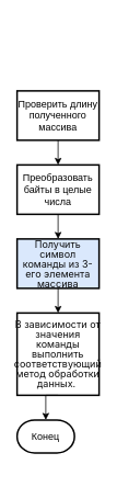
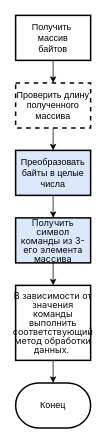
  <mxCell id="0" />
  <mxCell id="1" parent="0" />
+ <mxCell id="2" style="edgeStyle=orthogonalEdgeStyle;rounded=0;orthogonalLoop=1;jettySize=auto;html=1;exitX=0.5;exitY=1;exitDx=0;exitDy=0;entryX=0.5;entryY=0;entryDx=0;entryDy=0;" edge="1" parent="1" source="3" target="5"><mxGeometry relative="1" as="geometry" /></mxCell>
+ <mxCell id="3" value="&lt;div style=&quot;&quot;&gt;Получить&amp;nbsp;&lt;/div&gt;&lt;div style=&quot;&quot;&gt;массив&lt;/div&gt;&lt;div style=&quot;&quot;&gt;байтов&lt;/div&gt;" style="rounded=1;whiteSpace=wrap;html=1;absoluteArcSize=1;arcSize=0;strokeWidth=2;align=center;" vertex="1" parent="1"><mxGeometry x="20" y="20" width="100" height="60" as="geometry" /></mxCell>
  <mxCell id="4" style="edgeStyle=orthogonalEdgeStyle;rounded=0;orthogonalLoop=1;jettySize=auto;html=1;exitX=0.5;exitY=1;exitDx=0;exitDy=0;entryX=0.5;entryY=0;entryDx=0;entryDy=0;" edge="1" parent="1" source="5" target="7"><mxGeometry relative="1" as="geometry" /></mxCell>
- <mxCell id="5" value="&lt;div style=&quot;&quot;&gt;Проверить длину полученного массива&lt;/div&gt;" style="rounded=1;whiteSpace=wrap;html=1;absoluteArcSize=1;arcSize=0;strokeWidth=2;align=center;" vertex="1" parent="1"><mxGeometry x="20" y="110" width="100" height="60" as="geometry" /></mxCell>
+ <mxCell id="5" value="&lt;div style=&quot;&quot;&gt;Проверить длину полученного массива&lt;/div&gt;" style="rounded=1;whiteSpace=wrap;html=1;absoluteArcSize=1;arcSize=0;strokeWidth=2;align=center;dashed=1;" vertex="1" parent="1"><mxGeometry x="20" y="110" width="100" height="60" as="geometry" /></mxCell>
  <mxCell id="6" style="edgeStyle=orthogonalEdgeStyle;rounded=0;orthogonalLoop=1;jettySize=auto;html=1;exitX=0.5;exitY=1;exitDx=0;exitDy=0;entryX=0.5;entryY=0;entryDx=0;entryDy=0;" edge="1" parent="1" source="7" target="9"><mxGeometry relative="1" as="geometry" /></mxCell>
- <mxCell id="7" value="&lt;div style=&quot;&quot;&gt;Преобразовать байты в целые числа&lt;/div&gt;" style="rounded=1;whiteSpace=wrap;html=1;absoluteArcSize=1;arcSize=0;strokeWidth=2;align=center;" vertex="1" parent="1"><mxGeometry x="20" y="200" width="100" height="60" as="geometry" /></mxCell>
+ <mxCell id="7" value="&lt;div style=&quot;&quot;&gt;Преобразовать байты в целые числа&lt;/div&gt;" style="rounded=1;whiteSpace=wrap;html=1;absoluteArcSize=1;arcSize=0;strokeWidth=2;align=center;fillColor=#dae8fc;" vertex="1" parent="1"><mxGeometry x="20" y="200" width="100" height="60" as="geometry" /></mxCell>
  <mxCell id="8" style="edgeStyle=orthogonalEdgeStyle;rounded=0;orthogonalLoop=1;jettySize=auto;html=1;exitX=0.5;exitY=1;exitDx=0;exitDy=0;entryX=0.5;entryY=0;entryDx=0;entryDy=0;" edge="1" parent="1" source="9" target="10"><mxGeometry relative="1" as="geometry" /></mxCell>
  <mxCell id="9" value="&lt;div style=&quot;line-height: 100%;&quot;&gt;&lt;font face=&quot;ui-sans-serif, -apple-system, system-ui, Segoe UI, Roboto, Ubuntu, Cantarell, Noto Sans, sans-serif, Helvetica, Apple Color Emoji, Arial, Segoe UI Emoji, Segoe UI Symbol&quot; color=&quot;#0d0d0d&quot;&gt;&lt;span style=&quot;white-space-collapse: preserve;&quot;&gt;Получить символ команды из 3-его элемента массива&lt;/span&gt;&lt;/font&gt;&lt;/div&gt;" style="rounded=1;whiteSpace=wrap;html=1;absoluteArcSize=1;arcSize=0;strokeWidth=2;align=center;labelBackgroundColor=none;fillColor=#dae8fc;" vertex="1" parent="1"><mxGeometry x="20" y="290" width="100" height="60" as="geometry" /></mxCell>
  <mxCell id="10" value="&lt;div style=&quot;line-height: 100%;&quot;&gt;&lt;span style=&quot;color: rgb(13, 13, 13); font-family: ui-sans-serif, -apple-system, system-ui, &amp;quot;Segoe UI&amp;quot;, Roboto, Ubuntu, Cantarell, &amp;quot;Noto Sans&amp;quot;, sans-serif, Helvetica, &amp;quot;Apple Color Emoji&amp;quot;, Arial, &amp;quot;Segoe UI Emoji&amp;quot;, &amp;quot;Segoe UI Symbol&amp;quot;; text-align: left; white-space-collapse: preserve;&quot;&gt;&lt;font style=&quot;font-size: 12px;&quot;&gt;В зависимости от значения команды выполнить соответствующий метод обработки данных. &lt;/font&gt;&lt;/span&gt;&lt;br&gt;&lt;/div&gt;" style="rounded=1;whiteSpace=wrap;html=1;absoluteArcSize=1;arcSize=0;strokeWidth=2;align=center;labelBackgroundColor=none;" vertex="1" parent="1"><mxGeometry x="20" y="380" width="100" height="100" as="geometry" /></mxCell>
- <mxCell id="11" value="Конец" style="strokeWidth=2;html=1;shape=mxgraph.flowchart.terminator;whiteSpace=wrap;" vertex="1" parent="1"><mxGeometry x="20" y="510" width="70" height="40" as="geometry" /></mxCell>
+ <mxCell id="11" value="Конец" style="strokeWidth=2;html=1;shape=mxgraph.flowchart.terminator;whiteSpace=wrap;" vertex="1" parent="1"><mxGeometry x="20" y="510" width="100" height="60" as="geometry" /></mxCell>
  <mxCell id="12" style="edgeStyle=orthogonalEdgeStyle;rounded=0;orthogonalLoop=1;jettySize=auto;html=1;exitX=0.5;exitY=1;exitDx=0;exitDy=0;entryX=0.5;entryY=0;entryDx=0;entryDy=0;entryPerimeter=0;" edge="1" parent="1" source="10" target="11"><mxGeometry relative="1" as="geometry" /></mxCell>
